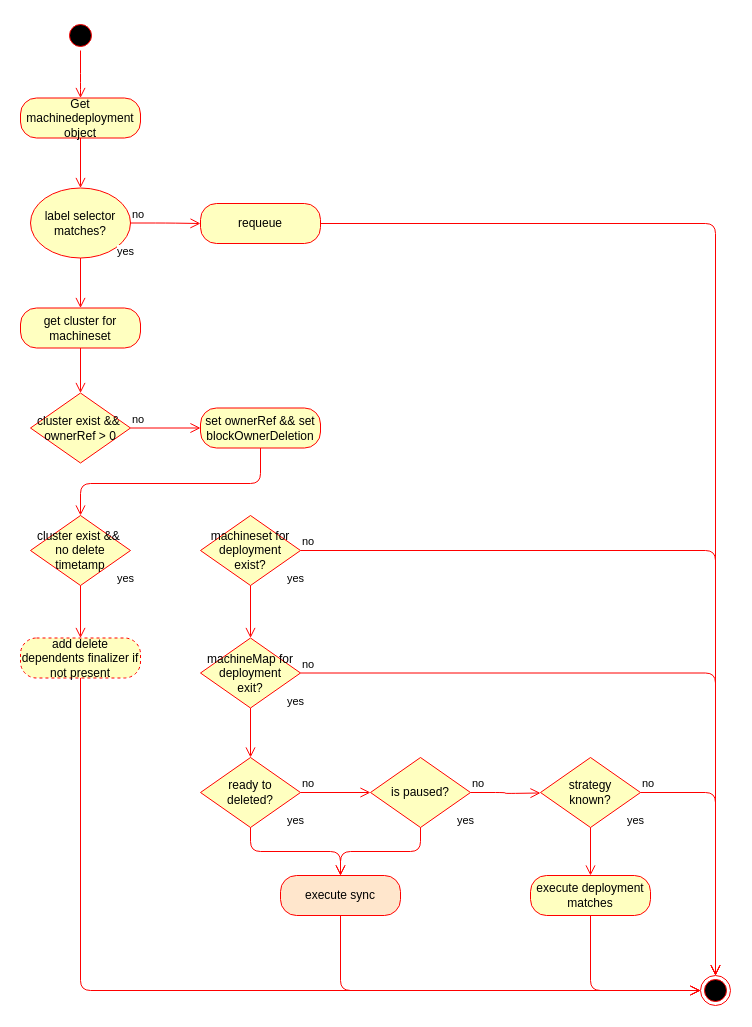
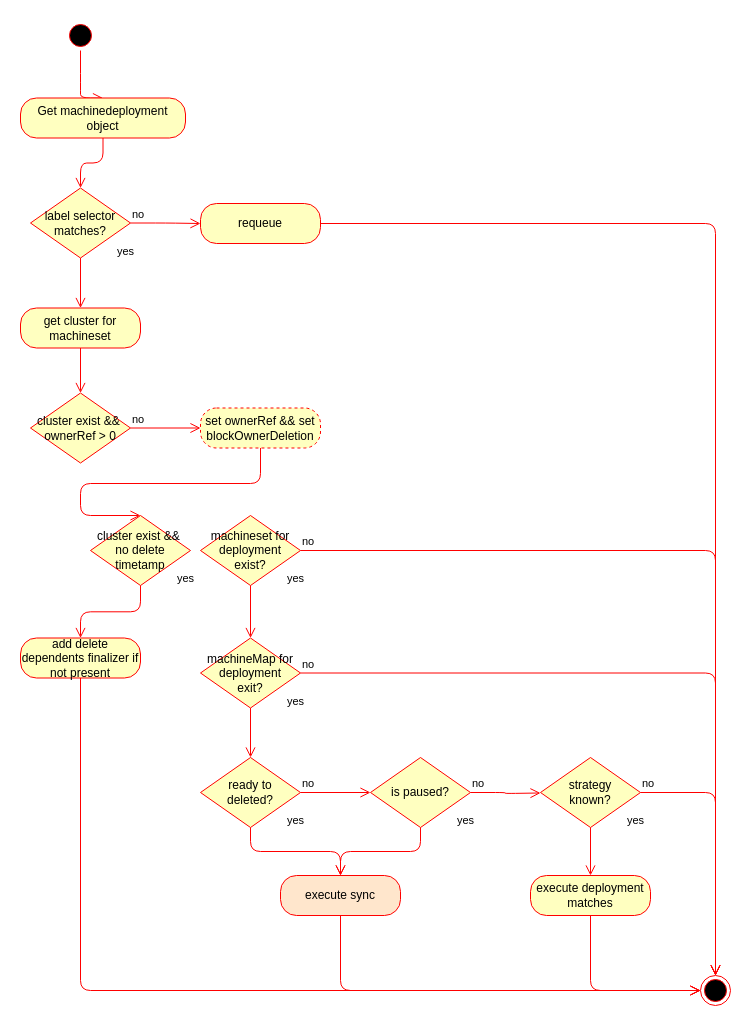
  <mxCell id="0" />
  <mxCell id="1" parent="0" />
  <mxCell id="2" value="" style="ellipse;html=1;shape=startState;fillColor=#000000;strokeColor=#ff0000;" parent="1" vertex="1"><mxGeometry x="65" y="20" width="30" height="30" as="geometry" /></mxCell>
  <mxCell id="3" value="" style="edgeStyle=orthogonalEdgeStyle;html=1;verticalAlign=bottom;endArrow=open;endSize=8;strokeColor=#ff0000;entryX=0.5;entryY=0;entryDx=0;entryDy=0;" parent="1" source="2" target="4" edge="1"><mxGeometry relative="1" as="geometry"><mxPoint x="40" y="115" as="targetPoint" /><Array as="points"><mxPoint x="80" y="83" /><mxPoint x="80" y="83" /></Array></mxGeometry></mxCell>
- <mxCell id="4" value="Get machinedeployment object" style="rounded=1;whiteSpace=wrap;html=1;arcSize=40;fontColor=#000000;fillColor=#ffffc0;strokeColor=#ff0000;" parent="1" vertex="1"><mxGeometry x="20" y="97.5" width="120" height="40" as="geometry" /></mxCell>
+ <mxCell id="4" value="Get machinedeployment object" style="rounded=1;whiteSpace=wrap;html=1;arcSize=40;fontColor=#000000;fillColor=#ffffc0;strokeColor=#ff0000;" parent="1" vertex="1"><mxGeometry x="20" y="97.5" width="165" height="40" as="geometry" /></mxCell>
  <mxCell id="5" value="" style="edgeStyle=orthogonalEdgeStyle;html=1;verticalAlign=bottom;endArrow=open;endSize=8;strokeColor=#ff0000;entryX=0.5;entryY=0;entryDx=0;entryDy=0;" parent="1" source="4" target="6" edge="1"><mxGeometry relative="1" as="geometry"><mxPoint x="80" y="197.5" as="targetPoint" /></mxGeometry></mxCell>
- <mxCell id="6" value="label selector matches?&lt;br&gt;" style="ellipse;whiteSpace=wrap;html=1;fillColor=#ffffc0;strokeColor=#ff0000;" parent="1" vertex="1"><mxGeometry x="30" y="187.5" width="100" height="70" as="geometry" /></mxCell>
+ <mxCell id="6" value="label selector matches?&lt;br&gt;" style="rhombus;whiteSpace=wrap;html=1;fillColor=#ffffc0;strokeColor=#ff0000;" parent="1" vertex="1"><mxGeometry x="30" y="187.5" width="100" height="70" as="geometry" /></mxCell>
  <mxCell id="7" value="yes" style="edgeStyle=orthogonalEdgeStyle;html=1;align=left;verticalAlign=top;endArrow=open;endSize=8;strokeColor=#ff0000;entryX=0.5;entryY=0;entryDx=0;entryDy=0;" parent="1" source="6" target="8" edge="1"><mxGeometry x="-1" y="40" relative="1" as="geometry"><mxPoint x="81" y="297.5" as="targetPoint" /><mxPoint x="-5" y="-20" as="offset" /></mxGeometry></mxCell>
  <mxCell id="8" value="get cluster for machineset" style="rounded=1;whiteSpace=wrap;html=1;arcSize=40;fontColor=#000000;fillColor=#ffffc0;strokeColor=#ff0000;" parent="1" vertex="1"><mxGeometry x="20" y="307.5" width="120" height="40" as="geometry" /></mxCell>
  <mxCell id="9" value="" style="edgeStyle=orthogonalEdgeStyle;html=1;verticalAlign=bottom;endArrow=open;endSize=8;strokeColor=#ff0000;entryX=0.5;entryY=0;entryDx=0;entryDy=0;" parent="1" source="8" target="10" edge="1"><mxGeometry relative="1" as="geometry"><mxPoint x="80" y="407.5" as="targetPoint" /></mxGeometry></mxCell>
  <mxCell id="10" value="cluster exist &amp;amp;&amp;amp;&amp;nbsp; ownerRef &amp;gt; 0&lt;br&gt;" style="rhombus;whiteSpace=wrap;html=1;fillColor=#ffffc0;strokeColor=#ff0000;" parent="1" vertex="1"><mxGeometry x="30" y="392.5" width="100" height="70" as="geometry" /></mxCell>
  <mxCell id="11" value="no" style="edgeStyle=orthogonalEdgeStyle;html=1;align=left;verticalAlign=bottom;endArrow=open;endSize=8;strokeColor=#ff0000;entryX=0;entryY=0.5;entryDx=0;entryDy=0;" parent="1" source="10" target="12" edge="1"><mxGeometry x="-1" relative="1" as="geometry"><mxPoint x="200" y="427.5" as="targetPoint" /></mxGeometry></mxCell>
- <mxCell id="12" value="set ownerRef &amp;amp;&amp;amp; set blockOwnerDeletion" style="rounded=1;whiteSpace=wrap;html=1;arcSize=40;fontColor=#000000;fillColor=#ffffc0;strokeColor=#ff0000;" parent="1" vertex="1"><mxGeometry x="200" y="407.5" width="120" height="40" as="geometry" /></mxCell>
+ <mxCell id="12" value="set ownerRef &amp;amp;&amp;amp; set blockOwnerDeletion" style="rounded=1;whiteSpace=wrap;html=1;arcSize=40;fontColor=#000000;fillColor=#ffffc0;strokeColor=#ff0000;dashed=1;" parent="1" vertex="1"><mxGeometry x="200" y="407.5" width="120" height="40" as="geometry" /></mxCell>
  <mxCell id="13" value="" style="edgeStyle=orthogonalEdgeStyle;html=1;verticalAlign=bottom;endArrow=open;endSize=8;strokeColor=#ff0000;entryX=0.5;entryY=0;entryDx=0;entryDy=0;" parent="1" source="12" target="14" edge="1"><mxGeometry relative="1" as="geometry"><mxPoint x="80" y="513" as="targetPoint" /><Array as="points"><mxPoint x="260" y="483" /><mxPoint x="80" y="483" /></Array></mxGeometry></mxCell>
- <mxCell id="14" value="cluster exist &amp;amp;&amp;amp;&amp;nbsp; no delete timetamp&lt;br&gt;" style="rhombus;whiteSpace=wrap;html=1;fillColor=#ffffc0;strokeColor=#ff0000;" parent="1" vertex="1"><mxGeometry x="30" y="515" width="100" height="70" as="geometry" /></mxCell>
+ <mxCell id="14" value="cluster exist &amp;amp;&amp;amp;&amp;nbsp; no delete timetamp&lt;br&gt;" style="rhombus;whiteSpace=wrap;html=1;fillColor=#ffffc0;strokeColor=#ff0000;" parent="1" vertex="1"><mxGeometry x="90" y="515" width="100" height="70" as="geometry" /></mxCell>
  <mxCell id="15" value="yes" style="edgeStyle=orthogonalEdgeStyle;html=1;align=left;verticalAlign=top;endArrow=open;endSize=8;strokeColor=#ff0000;entryX=0.5;entryY=0;entryDx=0;entryDy=0;" parent="1" source="14" target="16" edge="1"><mxGeometry x="-1" y="40" relative="1" as="geometry"><mxPoint x="80" y="625" as="targetPoint" /><mxPoint x="-5" y="-20" as="offset" /></mxGeometry></mxCell>
- <mxCell id="16" value="add delete dependents finalizer if not present" style="rounded=1;whiteSpace=wrap;html=1;arcSize=40;fontColor=#000000;fillColor=#ffffc0;strokeColor=#ff0000;dashed=1;" parent="1" vertex="1"><mxGeometry x="20" y="637.5" width="120" height="40" as="geometry" /></mxCell>
+ <mxCell id="16" value="add delete dependents finalizer if not present" style="rounded=1;whiteSpace=wrap;html=1;arcSize=40;fontColor=#000000;fillColor=#ffffc0;strokeColor=#ff0000;" parent="1" vertex="1"><mxGeometry x="20" y="637.5" width="120" height="40" as="geometry" /></mxCell>
  <mxCell id="17" value="" style="edgeStyle=orthogonalEdgeStyle;html=1;verticalAlign=bottom;endArrow=open;endSize=8;strokeColor=#ff0000;entryX=0;entryY=0.5;entryDx=0;entryDy=0;" parent="1" source="16" target="37" edge="1"><mxGeometry relative="1" as="geometry"><mxPoint x="80" y="735" as="targetPoint" /><Array as="points"><mxPoint x="80" y="990" /></Array></mxGeometry></mxCell>
  <mxCell id="18" value="machineset for deployment&lt;br&gt;exist?&lt;br&gt;" style="rhombus;whiteSpace=wrap;html=1;fillColor=#ffffc0;strokeColor=#ff0000;" parent="1" vertex="1"><mxGeometry x="200" y="515" width="100" height="70" as="geometry" /></mxCell>
  <mxCell id="19" value="no" style="edgeStyle=orthogonalEdgeStyle;html=1;align=left;verticalAlign=bottom;endArrow=open;endSize=8;strokeColor=#ff0000;entryX=0.5;entryY=0;entryDx=0;entryDy=0;" parent="1" source="18" target="37" edge="1"><mxGeometry x="-1" relative="1" as="geometry"><mxPoint x="370" y="550" as="targetPoint" /></mxGeometry></mxCell>
  <mxCell id="20" value="yes" style="edgeStyle=orthogonalEdgeStyle;html=1;align=left;verticalAlign=top;endArrow=open;endSize=8;strokeColor=#ff0000;entryX=0.5;entryY=0;entryDx=0;entryDy=0;" parent="1" source="18" target="21" edge="1"><mxGeometry x="-1" y="40" relative="1" as="geometry"><mxPoint x="250" y="638" as="targetPoint" /><mxPoint x="-5" y="-20" as="offset" /></mxGeometry></mxCell>
  <mxCell id="21" value="machineMap for&lt;br&gt;deployment&lt;br&gt;exit?&lt;br&gt;" style="rhombus;whiteSpace=wrap;html=1;fillColor=#ffffc0;strokeColor=#ff0000;" parent="1" vertex="1"><mxGeometry x="200" y="637.5" width="100" height="70" as="geometry" /></mxCell>
  <mxCell id="22" value="no" style="edgeStyle=orthogonalEdgeStyle;html=1;align=left;verticalAlign=bottom;endArrow=open;endSize=8;strokeColor=#ff0000;" parent="1" source="21" target="37" edge="1"><mxGeometry x="-1" relative="1" as="geometry"><mxPoint x="370" y="673" as="targetPoint" /></mxGeometry></mxCell>
  <mxCell id="23" value="yes" style="edgeStyle=orthogonalEdgeStyle;html=1;align=left;verticalAlign=top;endArrow=open;endSize=8;strokeColor=#ff0000;entryX=0.5;entryY=0;entryDx=0;entryDy=0;" parent="1" source="21" target="24" edge="1"><mxGeometry x="-1" y="40" relative="1" as="geometry"><mxPoint x="250" y="760.5" as="targetPoint" /><mxPoint x="-5" y="-20" as="offset" /></mxGeometry></mxCell>
  <mxCell id="24" value="ready to&lt;br&gt;deleted?&lt;br&gt;" style="rhombus;whiteSpace=wrap;html=1;fillColor=#ffffc0;strokeColor=#ff0000;" parent="1" vertex="1"><mxGeometry x="200" y="757" width="100" height="70" as="geometry" /></mxCell>
  <mxCell id="25" value="no" style="edgeStyle=orthogonalEdgeStyle;html=1;align=left;verticalAlign=bottom;endArrow=open;endSize=8;strokeColor=#ff0000;entryX=0;entryY=0.5;entryDx=0;entryDy=0;" parent="1" source="24" target="27" edge="1"><mxGeometry x="-1" relative="1" as="geometry"><mxPoint x="370" y="792.5" as="targetPoint" /></mxGeometry></mxCell>
  <mxCell id="26" value="yes" style="edgeStyle=orthogonalEdgeStyle;html=1;align=left;verticalAlign=top;endArrow=open;endSize=8;strokeColor=#ff0000;entryX=0.5;entryY=0;entryDx=0;entryDy=0;" parent="1" source="24" target="33" edge="1"><mxGeometry x="-1" y="40" relative="1" as="geometry"><mxPoint x="250" y="880" as="targetPoint" /><mxPoint x="-5" y="-20" as="offset" /></mxGeometry></mxCell>
  <mxCell id="27" value="is paused?&lt;br&gt;" style="rhombus;whiteSpace=wrap;html=1;fillColor=#ffffc0;strokeColor=#ff0000;" parent="1" vertex="1"><mxGeometry x="370" y="757" width="100" height="70" as="geometry" /></mxCell>
  <mxCell id="28" value="no" style="edgeStyle=orthogonalEdgeStyle;html=1;align=left;verticalAlign=bottom;endArrow=open;endSize=8;strokeColor=#ff0000;entryX=0;entryY=0.5;entryDx=0;entryDy=0;" parent="1" source="27" edge="1"><mxGeometry x="-1" relative="1" as="geometry"><mxPoint x="540" y="792.5" as="targetPoint" /></mxGeometry></mxCell>
  <mxCell id="29" value="yes" style="edgeStyle=orthogonalEdgeStyle;html=1;align=left;verticalAlign=top;endArrow=open;endSize=8;strokeColor=#ff0000;entryX=0.5;entryY=0;entryDx=0;entryDy=0;" parent="1" source="27" target="33" edge="1"><mxGeometry x="-1" y="40" relative="1" as="geometry"><mxPoint x="420" y="880" as="targetPoint" /><mxPoint x="-5" y="-20" as="offset" /></mxGeometry></mxCell>
  <mxCell id="30" value="strategy&lt;br&gt;known?&lt;br&gt;" style="rhombus;whiteSpace=wrap;html=1;fillColor=#ffffc0;strokeColor=#ff0000;" parent="1" vertex="1"><mxGeometry x="540" y="757" width="100" height="70" as="geometry" /></mxCell>
  <mxCell id="31" value="no" style="edgeStyle=orthogonalEdgeStyle;html=1;align=left;verticalAlign=bottom;endArrow=open;endSize=8;strokeColor=#ff0000;" parent="1" source="30" target="37" edge="1"><mxGeometry x="-1" relative="1" as="geometry"><mxPoint x="710" y="792.5" as="targetPoint" /></mxGeometry></mxCell>
  <mxCell id="32" value="yes" style="edgeStyle=orthogonalEdgeStyle;html=1;align=left;verticalAlign=top;endArrow=open;endSize=8;strokeColor=#ff0000;entryX=0.5;entryY=0;entryDx=0;entryDy=0;" parent="1" source="30" target="35" edge="1"><mxGeometry x="-1" y="40" relative="1" as="geometry"><mxPoint x="590" y="880" as="targetPoint" /><mxPoint x="-5" y="-20" as="offset" /></mxGeometry></mxCell>
  <mxCell id="33" value="execute sync" style="rounded=1;whiteSpace=wrap;html=1;arcSize=40;fontColor=#000000;fillColor=#ffe6cc;strokeColor=#ff0000;" parent="1" vertex="1"><mxGeometry x="280" y="875" width="120" height="40" as="geometry" /></mxCell>
  <mxCell id="34" value="" style="edgeStyle=orthogonalEdgeStyle;html=1;verticalAlign=bottom;endArrow=open;endSize=8;strokeColor=#ff0000;entryX=0;entryY=0.5;entryDx=0;entryDy=0;" parent="1" source="33" target="37" edge="1"><mxGeometry relative="1" as="geometry"><mxPoint x="340" y="975" as="targetPoint" /><Array as="points"><mxPoint x="340" y="990" /></Array></mxGeometry></mxCell>
  <mxCell id="35" value="execute deployment matches" style="rounded=1;whiteSpace=wrap;html=1;arcSize=40;fontColor=#000000;fillColor=#ffffc0;strokeColor=#ff0000;" parent="1" vertex="1"><mxGeometry x="530" y="875" width="120" height="40" as="geometry" /></mxCell>
  <mxCell id="36" value="" style="edgeStyle=orthogonalEdgeStyle;html=1;verticalAlign=bottom;endArrow=open;endSize=8;strokeColor=#ff0000;" parent="1" source="35" target="37" edge="1"><mxGeometry relative="1" as="geometry"><mxPoint x="590" y="975" as="targetPoint" /><Array as="points"><mxPoint x="590" y="990" /></Array></mxGeometry></mxCell>
  <mxCell id="37" value="" style="ellipse;html=1;shape=endState;fillColor=#000000;strokeColor=#ff0000;" parent="1" vertex="1"><mxGeometry x="700" y="975" width="30" height="30" as="geometry" /></mxCell>
  <mxCell id="38" value="requeue" style="rounded=1;whiteSpace=wrap;html=1;arcSize=40;fontColor=#000000;fillColor=#ffffc0;strokeColor=#ff0000;" vertex="1" parent="1"><mxGeometry x="200" y="203" width="120" height="40" as="geometry" /></mxCell>
  <mxCell id="39" value="" style="edgeStyle=orthogonalEdgeStyle;html=1;verticalAlign=bottom;endArrow=open;endSize=8;strokeColor=#ff0000;entryX=0.5;entryY=0;entryDx=0;entryDy=0;" edge="1" source="38" parent="1" target="37"><mxGeometry relative="1" as="geometry"><mxPoint x="260" y="303" as="targetPoint" /></mxGeometry></mxCell>
  <mxCell id="40" value="no" style="edgeStyle=orthogonalEdgeStyle;html=1;align=left;verticalAlign=bottom;endArrow=open;endSize=8;strokeColor=#ff0000;entryX=0;entryY=0.5;entryDx=0;entryDy=0;exitX=1;exitY=0.5;exitDx=0;exitDy=0;" edge="1" parent="1" source="6" target="38"><mxGeometry x="-1" relative="1" as="geometry"><mxPoint x="210" y="438" as="targetPoint" /><mxPoint x="139.286" y="438" as="sourcePoint" /></mxGeometry></mxCell>
